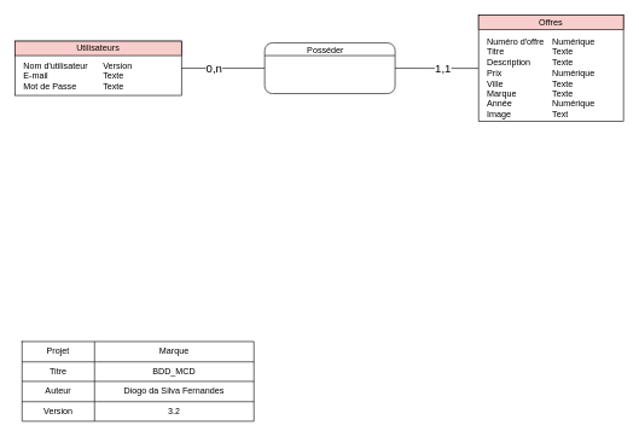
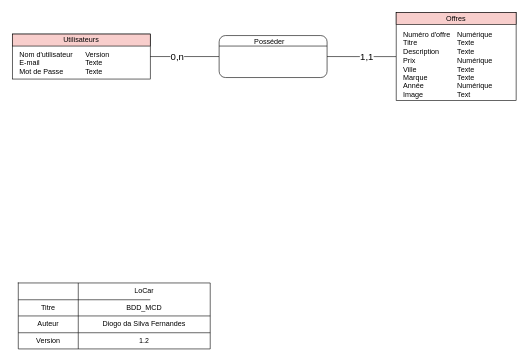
  <mxCell id="0" />
  <mxCell id="1" parent="0" />
  <mxCell id="2" value="&lt;div style=&quot;box-sizing: border-box ; width: 100% ; padding: 2px&quot;&gt;&lt;br&gt;&lt;/div&gt;" style="verticalAlign=top;align=center;overflow=fill;html=1;rounded=0;shadow=0;comic=0;labelBackgroundColor=none;strokeColor=#000000;strokeWidth=1;fillColor=#ffffff;fontFamily=Verdana;fontSize=12;fontColor=#000000;" parent="1" vertex="1"><mxGeometry x="20" y="56" width="230" height="75" as="geometry" /></mxCell>
  <mxCell id="3" style="edgeStyle=orthogonalEdgeStyle;html=1;labelBackgroundColor=none;startArrow=none;endArrow=none;fontFamily=Verdana;fontSize=12;align=left;exitX=1;exitY=0.5;exitDx=0;exitDy=0;entryX=0;entryY=0.5;entryDx=0;entryDy=0;startFill=0;endFill=0;rounded=0;" parent="1" source="2" target="5" edge="1"><mxGeometry relative="1" as="geometry"><mxPoint x="390" y="126" as="targetPoint" /></mxGeometry></mxCell>
  <mxCell id="4" value="0,n" style="text;html=1;resizable=0;points=[];align=center;verticalAlign=middle;labelBackgroundColor=#ffffff;direction=south;fontSize=16;" parent="3" vertex="1" connectable="0"><mxGeometry x="-0.77" y="-1" relative="1" as="geometry"><mxPoint x="31" y="-1" as="offset" /></mxGeometry></mxCell>
  <mxCell id="5" value="&lt;div style=&quot;box-sizing: border-box ; width: 100% ; padding: 2px&quot;&gt;&lt;br&gt;&lt;/div&gt;" style="verticalAlign=top;align=center;overflow=fill;html=1;rounded=1;shadow=0;comic=0;labelBackgroundColor=none;strokeColor=#000000;strokeWidth=1;fillColor=#ffffff;fontFamily=Verdana;fontSize=12;fontColor=#000000;" parent="1" vertex="1"><mxGeometry x="364.86" y="58.5" width="180" height="70" as="geometry" /></mxCell>
  <mxCell id="6" value="" style="edgeStyle=orthogonalEdgeStyle;rounded=0;orthogonalLoop=1;jettySize=auto;html=1;startArrow=none;startFill=0;endArrow=none;endFill=0;" parent="1" source="8" target="5" edge="1"><mxGeometry relative="1" as="geometry" /></mxCell>
  <mxCell id="7" value="1,1" style="text;html=1;resizable=0;points=[];align=center;verticalAlign=middle;labelBackgroundColor=#ffffff;fontSize=16;" parent="6" vertex="1" connectable="0"><mxGeometry x="-0.646" relative="1" as="geometry"><mxPoint x="-30" as="offset" /></mxGeometry></mxCell>
  <mxCell id="8" value="&lt;div style=&quot;box-sizing: border-box ; width: 100% ; padding: 2px&quot;&gt;&lt;br&gt;&lt;/div&gt;" style="verticalAlign=top;align=center;overflow=fill;html=1;rounded=0;shadow=0;comic=0;labelBackgroundColor=none;strokeColor=#000000;strokeWidth=1;fillColor=#ffffff;fontFamily=Verdana;fontSize=12;fontColor=#000000;" parent="1" vertex="1"><mxGeometry x="660" y="20.06" width="200" height="146.87" as="geometry" /></mxCell>
  <mxCell id="9" value="Utilisateurs" style="rounded=0;whiteSpace=wrap;html=1;fillColor=#f8cecc;" parent="1" vertex="1"><mxGeometry x="20" y="56" width="230" height="20" as="geometry" /></mxCell>
  <mxCell id="10" value="Offres" style="rounded=0;whiteSpace=wrap;html=1;fillColor=#f8cecc;" parent="1" vertex="1"><mxGeometry x="660" y="20.06" width="200" height="20" as="geometry" /></mxCell>
  <mxCell id="11" value="Nom d'utilisateur&lt;br&gt;E-mail&lt;br&gt;Mot de Passe&lt;br&gt;" style="text;html=1;strokeColor=none;fillColor=none;align=left;verticalAlign=top;whiteSpace=wrap;rounded=0;" parent="1" vertex="1"><mxGeometry x="30" y="76" width="110" height="55" as="geometry" /></mxCell>
  <mxCell id="12" value="Version&lt;br&gt;Texte&lt;br&gt;Texte&lt;br&gt;" style="text;html=1;strokeColor=none;fillColor=none;align=left;verticalAlign=top;whiteSpace=wrap;rounded=0;" parent="1" vertex="1"><mxGeometry x="140" y="76" width="110" height="55" as="geometry" /></mxCell>
  <mxCell id="13" value="Numéro d'offre&lt;br&gt;Titre&lt;br&gt;Description&lt;br&gt;Prix&lt;br&gt;Ville&lt;br&gt;Marque&lt;br&gt;Année&lt;br&gt;Image" style="text;html=1;strokeColor=none;fillColor=none;align=left;verticalAlign=top;whiteSpace=wrap;rounded=0;" parent="1" vertex="1"><mxGeometry x="670" y="42.56" width="90" height="116.25" as="geometry" /></mxCell>
  <mxCell id="14" value="Numérique&lt;br&gt;Texte&lt;br&gt;Texte&lt;br&gt;Numérique&lt;br&gt;Texte&lt;br&gt;Texte&lt;br&gt;Numérique&lt;br&gt;Text" style="text;html=1;strokeColor=none;fillColor=none;align=left;verticalAlign=top;whiteSpace=wrap;rounded=0;" parent="1" vertex="1"><mxGeometry x="760" y="42.56" width="100" height="116.25" as="geometry" /></mxCell>
  <mxCell id="15" value="" style="endArrow=none;html=1;entryX=1;entryY=0.25;entryDx=0;entryDy=0;exitX=0;exitY=0.25;exitDx=0;exitDy=0;" parent="1" source="5" target="5" edge="1"><mxGeometry width="50" height="50" relative="1" as="geometry"><mxPoint x="84.86" y="208.5" as="sourcePoint" /><mxPoint x="134.86" y="158.5" as="targetPoint" /></mxGeometry></mxCell>
  <mxCell id="16" value="Posséder" style="text;html=1;strokeColor=none;fillColor=none;align=center;verticalAlign=middle;whiteSpace=wrap;rounded=0;" parent="1" vertex="1"><mxGeometry x="388.86" y="58.5" width="120" height="20" as="geometry" /></mxCell>
  <mxCell id="17" value="" style="shape=table;html=1;whiteSpace=wrap;startSize=0;container=1;collapsible=0;childLayout=tableLayout;" parent="1" vertex="1"><mxGeometry x="30" y="471" width="320" height="110" as="geometry" /></mxCell>
  <mxCell id="18" value="" style="shape=partialRectangle;html=1;whiteSpace=wrap;collapsible=0;dropTarget=0;pointerEvents=0;fillColor=none;top=0;left=0;bottom=0;right=0;points=[[0,0.5],[1,0.5]];portConstraint=eastwest;" parent="17" vertex="1"><mxGeometry width="320" height="28" as="geometry" /></mxCell>
- <mxCell id="19" value="Projet" style="shape=partialRectangle;html=1;whiteSpace=wrap;connectable=0;overflow=hidden;fillColor=none;top=0;left=0;bottom=0;right=0;" parent="18" vertex="1"><mxGeometry width="100" height="28" as="geometry" /></mxCell>
- <mxCell id="20" value="Marque" style="shape=partialRectangle;html=1;whiteSpace=wrap;connectable=0;overflow=hidden;fillColor=none;top=0;left=0;bottom=0;right=0;" parent="18" vertex="1"><mxGeometry x="100" width="220" height="28" as="geometry" /></mxCell>
+ <mxCell id="20" value="LoCar" style="shape=partialRectangle;html=1;whiteSpace=wrap;connectable=0;overflow=hidden;fillColor=none;top=0;left=0;bottom=0;right=0;" parent="18" vertex="1"><mxGeometry x="100" width="220" height="28" as="geometry" /></mxCell>
  <mxCell id="21" value="" style="shape=partialRectangle;html=1;whiteSpace=wrap;collapsible=0;dropTarget=0;pointerEvents=0;fillColor=none;top=0;left=0;bottom=0;right=0;points=[[0,0.5],[1,0.5]];portConstraint=eastwest;" parent="17" vertex="1"><mxGeometry y="28" width="320" height="27" as="geometry" /></mxCell>
  <mxCell id="22" value="Titre" style="shape=partialRectangle;html=1;whiteSpace=wrap;connectable=0;overflow=hidden;fillColor=none;top=0;left=0;bottom=0;right=0;" parent="21" vertex="1"><mxGeometry width="100" height="27" as="geometry" /></mxCell>
  <mxCell id="23" value="BDD_MCD" style="shape=partialRectangle;html=1;whiteSpace=wrap;connectable=0;overflow=hidden;fillColor=none;top=0;left=0;bottom=0;right=0;" parent="21" vertex="1"><mxGeometry x="100" width="220" height="27" as="geometry" /></mxCell>
  <mxCell id="24" value="" style="shape=partialRectangle;html=1;whiteSpace=wrap;collapsible=0;dropTarget=0;pointerEvents=0;fillColor=none;top=0;left=0;bottom=0;right=0;points=[[0,0.5],[1,0.5]];portConstraint=eastwest;" parent="17" vertex="1"><mxGeometry y="55" width="320" height="28" as="geometry" /></mxCell>
  <mxCell id="25" value="Auteur" style="shape=partialRectangle;html=1;whiteSpace=wrap;connectable=0;overflow=hidden;fillColor=none;top=0;left=0;bottom=0;right=0;" parent="24" vertex="1"><mxGeometry width="100" height="28" as="geometry" /></mxCell>
  <mxCell id="26" value="Diogo da Silva Fernandes" style="shape=partialRectangle;html=1;whiteSpace=wrap;connectable=0;overflow=hidden;fillColor=none;top=0;left=0;bottom=0;right=0;" parent="24" vertex="1"><mxGeometry x="100" width="220" height="28" as="geometry" /></mxCell>
  <mxCell id="27" value="" style="shape=partialRectangle;html=1;whiteSpace=wrap;collapsible=0;dropTarget=0;pointerEvents=0;fillColor=none;top=0;left=0;bottom=0;right=0;points=[[0,0.5],[1,0.5]];portConstraint=eastwest;" parent="17" vertex="1"><mxGeometry y="83" width="320" height="27" as="geometry" /></mxCell>
  <mxCell id="28" value="Version" style="shape=partialRectangle;html=1;whiteSpace=wrap;connectable=0;overflow=hidden;fillColor=none;top=0;left=0;bottom=0;right=0;" parent="27" vertex="1"><mxGeometry width="100" height="27" as="geometry" /></mxCell>
- <mxCell id="29" value="3.2" style="shape=partialRectangle;html=1;whiteSpace=wrap;connectable=0;overflow=hidden;fillColor=none;top=0;left=0;bottom=0;right=0;" parent="27" vertex="1"><mxGeometry x="100" width="220" height="27" as="geometry" /></mxCell>
+ <mxCell id="29" value="1.2" style="shape=partialRectangle;html=1;whiteSpace=wrap;connectable=0;overflow=hidden;fillColor=none;top=0;left=0;bottom=0;right=0;" parent="27" vertex="1"><mxGeometry x="100" width="220" height="27" as="geometry" /></mxCell>
